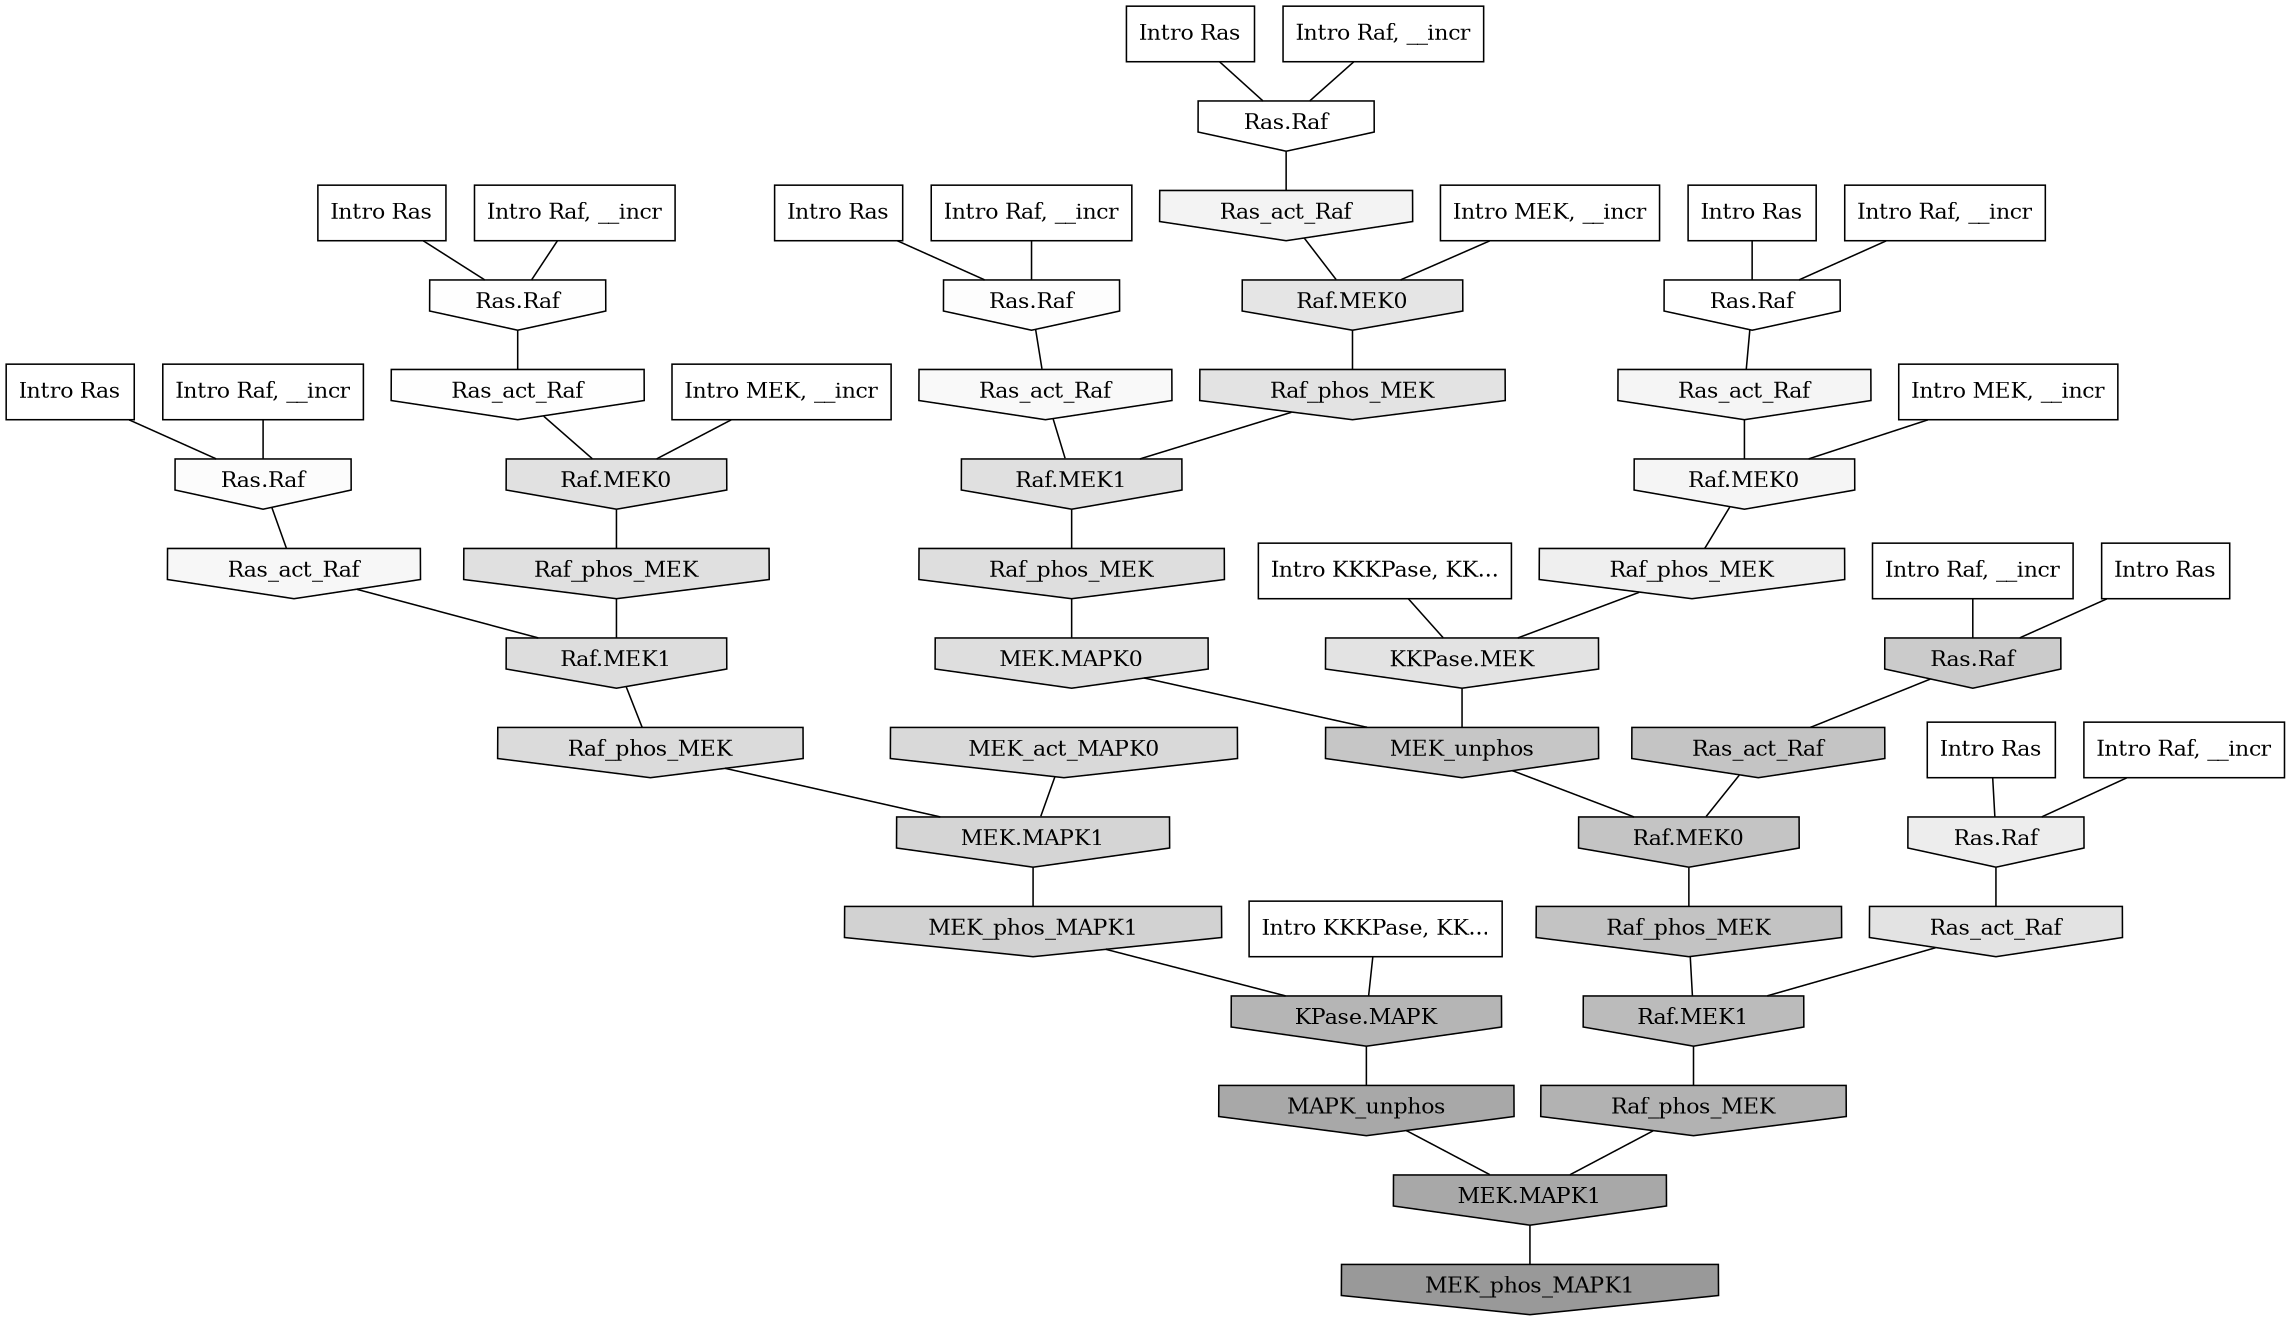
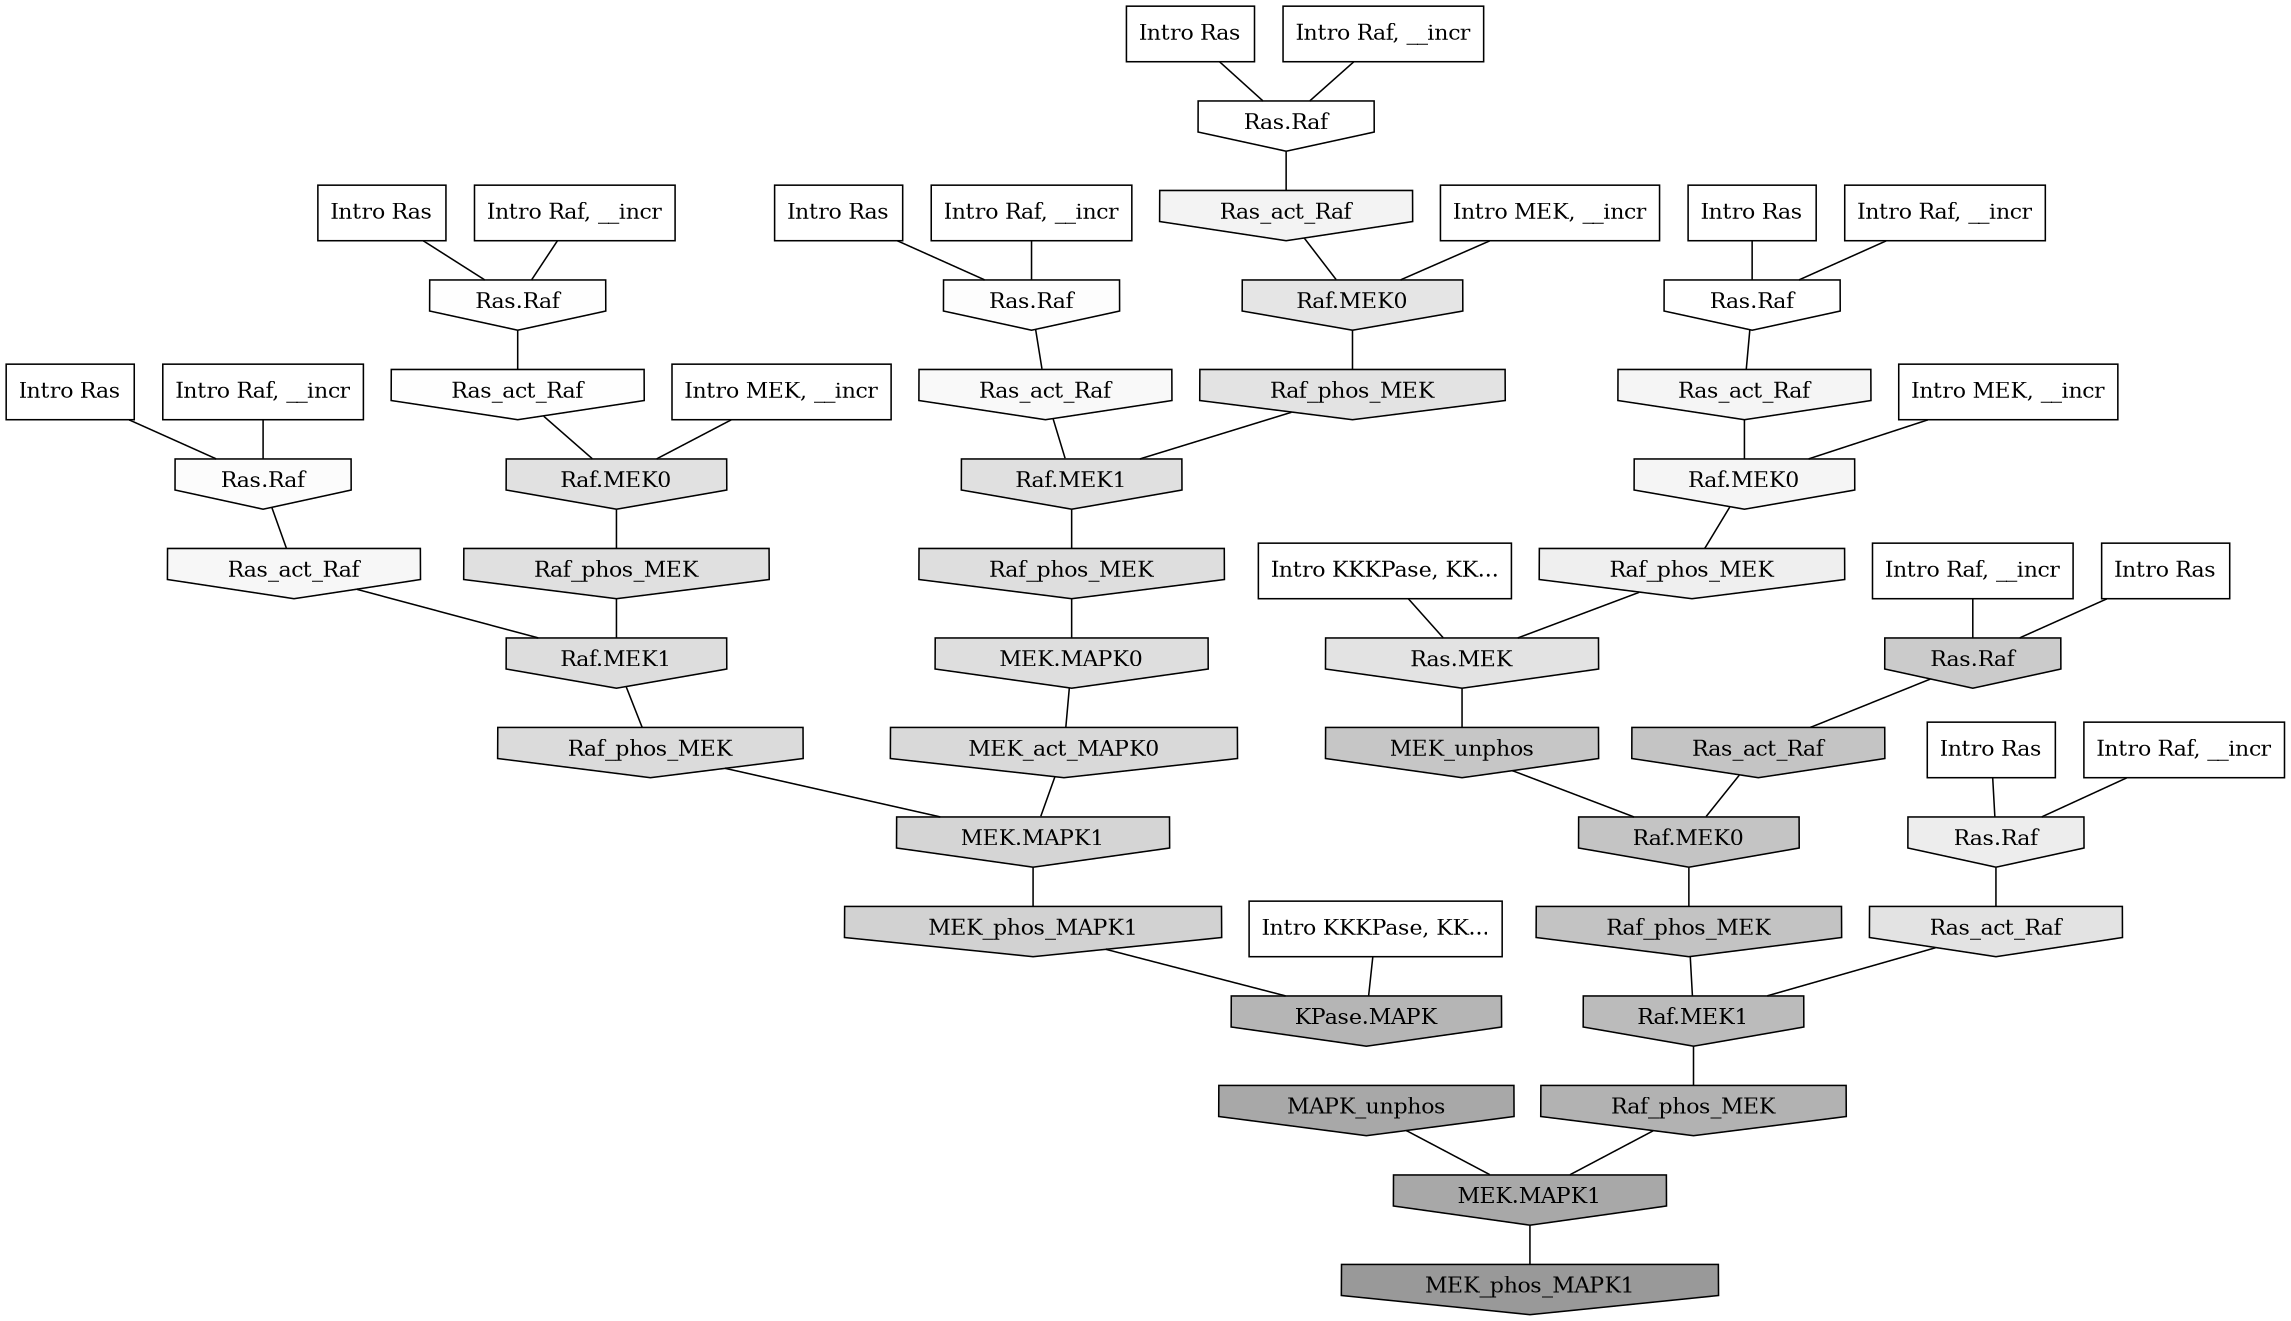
  digraph {
    fontname="DejaVu Serif"
    rankdir=TB
    ranksep=0.30
    node [fillcolor="0.000 0.000 1.000" fontname="DejaVu Serif" shape=invhouse style=filled]
    edge [color="0.000 0.000 0.000" dir=none fontname="DejaVu Serif"]
    n1 [label="Intro Ras" shape=rectangle]
    n2 [label="Ras.Raf"]
    n3 [fillcolor="0.000 0.000 0.960" label=Ras_act_Raf]
    n4 [label="Intro Ras" shape=rectangle]
    n5 [label="Ras.Raf"]
    n6 [fillcolor="0.000 0.000 0.953" label=Ras_act_Raf]
    n7 [label="Intro Ras" shape=rectangle]
    n8 [fillcolor="0.000 0.000 0.992" label="Ras.Raf"]
    n9 [fillcolor="0.000 0.000 0.976" label=Ras_act_Raf]
    n10 [label="Intro Ras" shape=rectangle]
    n11 [fillcolor="0.000 0.000 0.988" label="Ras.Raf"]
    n12 [fillcolor="0.000 0.000 0.966" label=Ras_act_Raf]
    n13 [label="Intro Ras" shape=rectangle]
    n14 [fillcolor="0.000 0.000 0.927" label="Ras.Raf"]
    n15 [fillcolor="0.000 0.000 0.887" label=Ras_act_Raf]
    n16 [label="Intro Ras" shape=rectangle]
    n17 [fillcolor="0.000 0.000 0.996" label="Ras.Raf"]
    n18 [fillcolor="0.000 0.000 0.995" label=Ras_act_Raf]
    n19 [label="Intro Ras" shape=rectangle]
    n20 [fillcolor="0.000 0.000 0.795" label="Ras.Raf"]
    n21 [fillcolor="0.000 0.000 0.766" label=Ras_act_Raf]
    n22 [label="Intro Raf, __incr" shape=rectangle]
    n23 [label="Intro Raf, __incr" shape=rectangle]
    n24 [label="Intro Raf, __incr" shape=rectangle]
    n25 [label="Intro Raf, __incr" shape=rectangle]
    n26 [label="Intro Raf, __incr" shape=rectangle]
    n27 [label="Intro Raf, __incr" shape=rectangle]
    n28 [label="Intro Raf, __incr" shape=rectangle]
    n29 [label="Intro MEK, __incr" shape=rectangle]
    n30 [fillcolor="0.000 0.000 0.879" label="Raf.MEK0"]
    n31 [fillcolor="0.000 0.000 0.877" label=Raf_phos_MEK]
    n32 [label="Intro MEK, __incr" shape=rectangle]
    n33 [fillcolor="0.000 0.000 0.960" label="Raf.MEK0"]
    n34 [fillcolor="0.000 0.000 0.937" label=Raf_phos_MEK]
    n35 [label="Intro MEK, __incr" shape=rectangle]
    n36 [fillcolor="0.000 0.000 0.898" label="Raf.MEK0"]
    n37 [fillcolor="0.000 0.000 0.889" label=Raf_phos_MEK]
    n38 [fillcolor="0.000 0.000 0.869" label="MEK.MAPK0"]
    n39 [fillcolor="0.000 0.000 0.850" label=MEK_act_MAPK0]
    n40 [label="Intro KKKPase, KK..." shape=rectangle]
    n41 [fillcolor="0.000 0.000 0.710" label="KPase.MAPK"]
    n42 [fillcolor="0.000 0.000 0.658" label=MAPK_unphos]
    n43 [label="Intro KKKPase, KK..." shape=rectangle]
-   n44 [fillcolor="0.000 0.000 0.887" label="KKPase.MEK"]
+   n44 [fillcolor="0.000 0.000 0.887" label="Ras.MEK"]
    n45 [fillcolor="0.000 0.000 0.776" label=MEK_unphos]
    n46 [fillcolor="0.000 0.000 0.876" label="Raf.MEK1"]
    n47 [fillcolor="0.000 0.000 0.865" label="Raf.MEK1"]
    n48 [fillcolor="0.000 0.000 0.869" label=Raf_phos_MEK]
    n49 [fillcolor="0.000 0.000 0.856" label=Raf_phos_MEK]
    n50 [fillcolor="0.000 0.000 0.731" label="Raf.MEK1"]
    n51 [fillcolor="0.000 0.000 0.766" label="Raf.MEK0"]
    n52 [fillcolor="0.000 0.000 0.698" label=Raf_phos_MEK]
    n53 [fillcolor="0.000 0.000 0.833" label="MEK.MAPK1"]
    n54 [fillcolor="0.000 0.000 0.824" label=MEK_phos_MAPK1]
    n55 [fillcolor="0.000 0.000 0.765" label=Raf_phos_MEK]
    n56 [fillcolor="0.000 0.000 0.658" label="MEK.MAPK1"]
    n57 [fillcolor="0.000 0.000 0.600" label=MEK_phos_MAPK1]
    n1 -> n2
    n2 -> n3
    n3 -> n33
    n4 -> n5
    n5 -> n6
    n6 -> n36
    n7 -> n8
    n8 -> n9
    n9 -> n46
    n10 -> n11
    n11 -> n12
    n12 -> n47
    n13 -> n14
    n14 -> n15
    n15 -> n50
    n16 -> n17
    n17 -> n18
    n18 -> n30
    n19 -> n20
    n20 -> n21
    n21 -> n51
    n22 -> n11
    n23 -> n2
    n24 -> n14
    n25 -> n17
    n26 -> n20
    n27 -> n5
    n28 -> n8
    n29 -> n30
    n30 -> n31
    n31 -> n47
    n32 -> n33
    n33 -> n34
    n34 -> n44
    n35 -> n36
    n36 -> n37
    n37 -> n46
-   n38 -> n45
+   n38 -> n39
    n39 -> n53
    n40 -> n41
-   n41 -> n42
    n42 -> n56
    n43 -> n44
    n44 -> n45
    n45 -> n51
    n46 -> n48
    n47 -> n49
    n48 -> n38
    n49 -> n53
    n50 -> n52
    n51 -> n55
    n52 -> n56
    n53 -> n54
    n54 -> n41
    n55 -> n50
    n56 -> n57
  }
